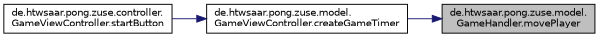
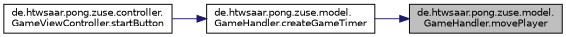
  digraph {
    rankdir=RL
    node [color=black fillcolor=white fontname=Helvetica fontsize=10 shape=record style=filled]
    edge [color=midnightblue dir=back fontname=Helvetica fontsize=10 labelfontname=Helvetica labelfontsize=10 style=solid]
    n1 [fillcolor=grey75 fontcolor=black height=0.2 label="de.htwsaar.pong.zuse.model.\lGameHandler.movePlayer" width=0.4]
-   n2 [height=0.2 label="de.htwsaar.pong.zuse.model.\lGameViewController.createGameTimer" width=0.4]
+   n2 [height=0.2 label="de.htwsaar.pong.zuse.model.\lGameHandler.createGameTimer" width=0.4]
    n3 [height=0.2 label="de.htwsaar.pong.zuse.controller.\lGameViewController.startButton" width=0.4]
    n1 -> n2
    n2 -> n3
  }
